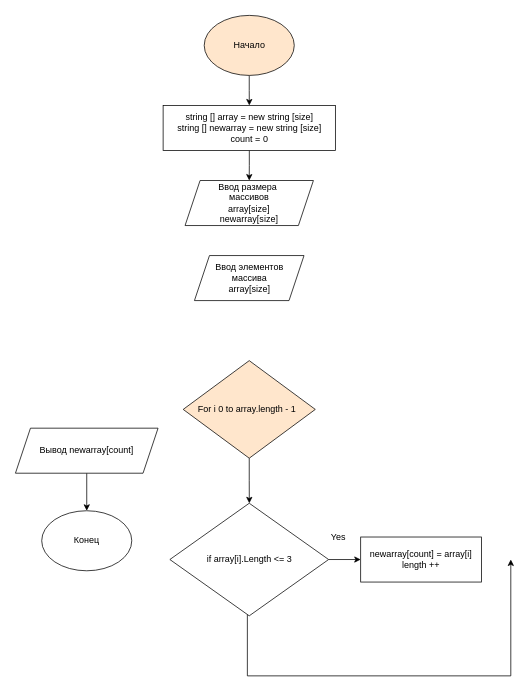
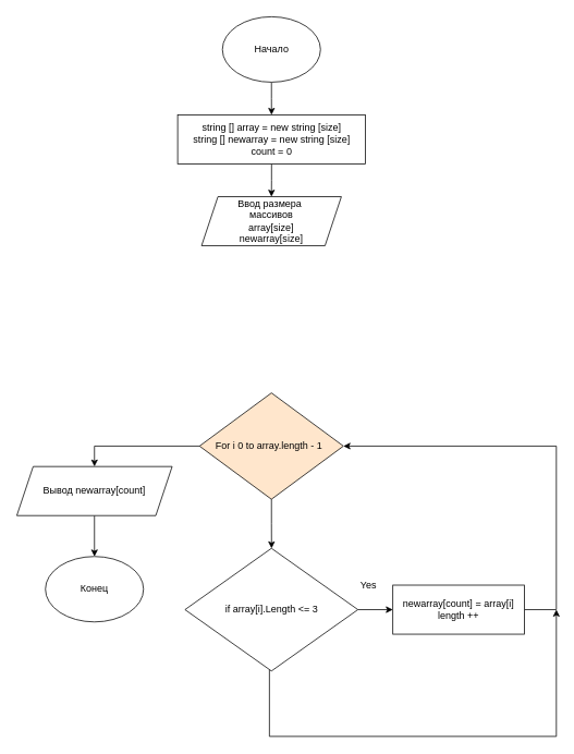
  <mxCell id="0" />
  <mxCell id="1" parent="0" />
  <mxCell id="2" value="" style="edgeStyle=orthogonalEdgeStyle;rounded=0;orthogonalLoop=1;jettySize=auto;html=1;" edge="1" parent="1" source="3" target="10"><mxGeometry relative="1" as="geometry" /></mxCell>
- <mxCell id="3" value="Начало" style="ellipse;whiteSpace=wrap;html=1;fillColor=#ffe6cc;" vertex="1" parent="1"><mxGeometry x="271.5" y="20" width="120" height="80" as="geometry" /></mxCell>
+ <mxCell id="3" value="Начало" style="ellipse;whiteSpace=wrap;html=1;" vertex="1" parent="1"><mxGeometry x="271.5" y="20" width="120" height="80" as="geometry" /></mxCell>
  <mxCell id="4" value="Ввод размера&amp;nbsp;&lt;br&gt;массивов&lt;br&gt;array[size]&lt;br&gt;newarray[size]" style="shape=parallelogram;perimeter=parallelogramPerimeter;whiteSpace=wrap;html=1;fixedSize=1;" vertex="1" parent="1"><mxGeometry x="246" y="240" width="171" height="60" as="geometry" /></mxCell>
- <mxCell id="5" value="Ввод элементов&lt;br&gt;массива&lt;br&gt;array[size]" style="shape=parallelogram;perimeter=parallelogramPerimeter;whiteSpace=wrap;html=1;fixedSize=1;" vertex="1" parent="1"><mxGeometry x="258.5" y="340" width="146" height="60" as="geometry" /></mxCell>
+ <mxCell id="6" style="edgeStyle=orthogonalEdgeStyle;rounded=0;orthogonalLoop=1;jettySize=auto;html=1;entryX=0.5;entryY=0;entryDx=0;entryDy=0;" edge="1" parent="1" source="8" target="18"><mxGeometry relative="1" as="geometry" /></mxCell>
  <mxCell id="7" value="" style="edgeStyle=orthogonalEdgeStyle;rounded=0;orthogonalLoop=1;jettySize=auto;html=1;" edge="1" parent="1" source="8" target="13"><mxGeometry relative="1" as="geometry" /></mxCell>
  <mxCell id="8" value="For i 0 to array.length - 1&amp;nbsp;&amp;nbsp;" style="rhombus;whiteSpace=wrap;html=1;fillColor=#ffe6cc;" vertex="1" parent="1"><mxGeometry x="243.5" y="480" width="176" height="130" as="geometry" /></mxCell>
  <mxCell id="9" value="" style="edgeStyle=orthogonalEdgeStyle;rounded=0;orthogonalLoop=1;jettySize=auto;html=1;" edge="1" parent="1" source="10" target="4"><mxGeometry relative="1" as="geometry" /></mxCell>
  <mxCell id="10" value="string [] array = new string [size]&lt;br&gt;string [] newarray = new string [size]&lt;br&gt;count = 0" style="rounded=0;whiteSpace=wrap;html=1;" vertex="1" parent="1"><mxGeometry x="216.75" y="140" width="229.5" height="60" as="geometry" /></mxCell>
  <mxCell id="11" value="" style="edgeStyle=orthogonalEdgeStyle;rounded=0;orthogonalLoop=1;jettySize=auto;html=1;" edge="1" parent="1" source="13" target="15"><mxGeometry relative="1" as="geometry" /></mxCell>
  <mxCell id="12" style="edgeStyle=orthogonalEdgeStyle;rounded=0;orthogonalLoop=1;jettySize=auto;html=1;" edge="1" parent="1" source="13"><mxGeometry relative="1" as="geometry"><mxPoint x="680" y="745" as="targetPoint" /><Array as="points"><mxPoint x="329" y="900" /><mxPoint x="680" y="900" /></Array></mxGeometry></mxCell>
  <mxCell id="13" value="if array[i].Length &amp;lt;= 3" style="rhombus;whiteSpace=wrap;html=1;" vertex="1" parent="1"><mxGeometry x="225.75" y="670" width="211.5" height="150" as="geometry" /></mxCell>
+ <mxCell id="14" style="edgeStyle=orthogonalEdgeStyle;rounded=0;orthogonalLoop=1;jettySize=auto;html=1;exitX=1;exitY=0.5;exitDx=0;exitDy=0;entryX=1;entryY=0.5;entryDx=0;entryDy=0;" edge="1" parent="1" source="15" target="8"><mxGeometry relative="1" as="geometry"><Array as="points"><mxPoint x="680" y="745" /><mxPoint x="680" y="545" /></Array></mxGeometry></mxCell>
  <mxCell id="15" value="newarray[count] = array[i]&lt;br&gt;length ++" style="rounded=0;whiteSpace=wrap;html=1;" vertex="1" parent="1"><mxGeometry x="480" y="715" width="161" height="60" as="geometry" /></mxCell>
  <mxCell id="16" value="Yes" style="text;html=1;align=center;verticalAlign=middle;resizable=0;points=[];autosize=1;strokeColor=none;fillColor=none;" vertex="1" parent="1"><mxGeometry x="430" y="700" width="40" height="30" as="geometry" /></mxCell>
  <mxCell id="17" value="" style="edgeStyle=orthogonalEdgeStyle;rounded=0;orthogonalLoop=1;jettySize=auto;html=1;" edge="1" parent="1" source="18" target="19"><mxGeometry relative="1" as="geometry" /></mxCell>
  <mxCell id="18" value="Вывод newarray[count]" style="shape=parallelogram;perimeter=parallelogramPerimeter;whiteSpace=wrap;html=1;fixedSize=1;" vertex="1" parent="1"><mxGeometry x="20" y="570" width="190" height="60" as="geometry" /></mxCell>
  <mxCell id="19" value="Конец" style="ellipse;whiteSpace=wrap;html=1;" vertex="1" parent="1"><mxGeometry x="55" y="680" width="120" height="80" as="geometry" /></mxCell>
